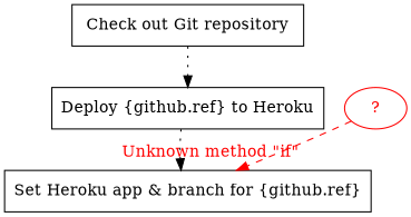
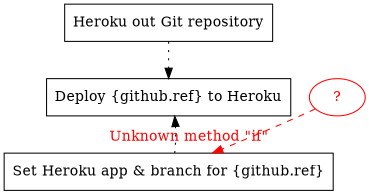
  digraph {
    node [shape=rect]
    edge [style=dotted]
-   "Check out Git repository"
+   "Check out Git repository" [label="Heroku out Git repository"]
    "Deploy {github.ref} to Heroku"
    "Set Heroku app & branch for {github.ref}"
    "?" [color=red fontcolor=red shape=ellipse]
    "Check out Git repository" -> "Deploy {github.ref} to Heroku"
-   "Deploy {github.ref} to Heroku" -> "Set Heroku app & branch for {github.ref}"
+   "Set Heroku app & branch for {github.ref}" -> "Deploy {github.ref} to Heroku"
    "?" -> "Set Heroku app & branch for {github.ref}" [color=red fontcolor=red style=dashed xlabel="Unknown method \"if\""]
  }
